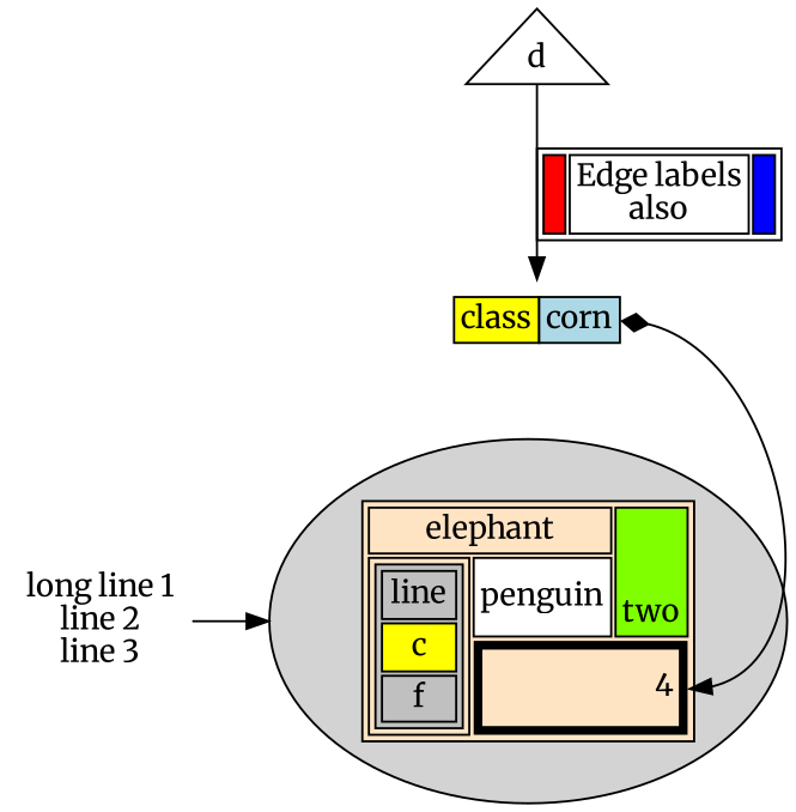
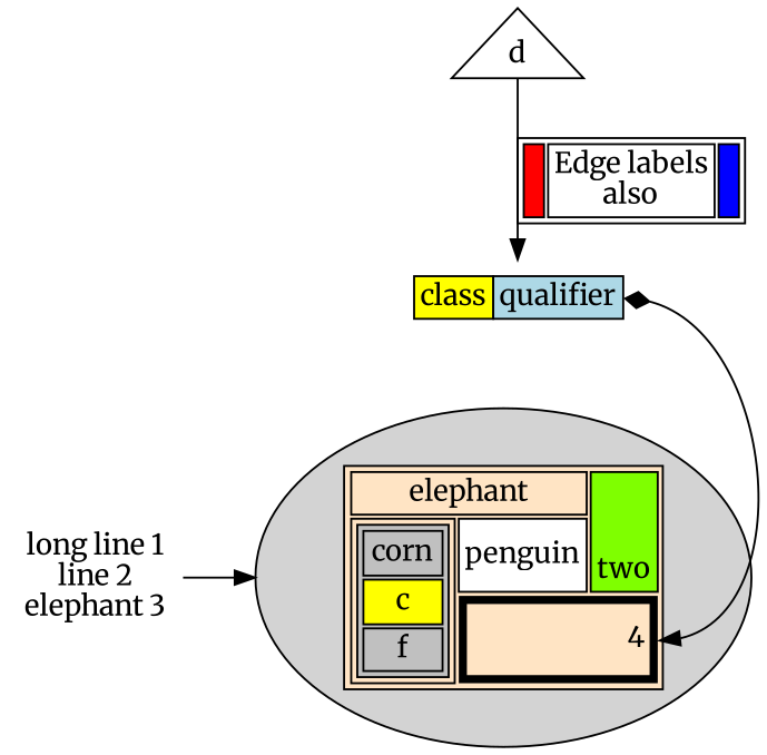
  digraph {
    fontname=Merriweather
    rankdir=TB
    node [fontname=Merriweather shape=plaintext]
    edge [fontname=Merriweather]
-   n1 [label=< <TABLE BGCOLOR="bisque">   <TR><TD COLSPAN="3">elephant</TD>        <TD ROWSPAN="2" BGCOLOR="chartreuse"            VALIGN="bottom" ALIGN="right">two</TD> </TR>   <TR><TD COLSPAN="2" ROWSPAN="2">         <TABLE BGCOLOR="grey">           <TR> <TD>line</TD> </TR>            <TR> <TD BGCOLOR="yellow">c</TD> </TR>            <TR> <TD>f</TD> </TR>          </TABLE> </TD>       <TD BGCOLOR="white">penguin</TD>    </TR>    <TR> <TD COLSPAN="2" BORDER="4" ALIGN="right" PORT="there">4</TD> </TR> </TABLE>> shape=ellipse style=filled]
-   n2 [label="long line 1\nline 2\nline 3"]
-   n3 [label=< <TABLE BORDER="0" CELLBORDER="1" CELLSPACING="0">   <TR><TD ROWSPAN="3" BGCOLOR="yellow">class</TD></TR>   <TR><TD PORT="here" BGCOLOR="lightblue">corn</TD></TR> </TABLE>>]
+   n1 [label=< <TABLE BGCOLOR="bisque">   <TR><TD COLSPAN="3">elephant</TD>        <TD ROWSPAN="2" BGCOLOR="chartreuse"            VALIGN="bottom" ALIGN="right">two</TD> </TR>   <TR><TD COLSPAN="2" ROWSPAN="2">         <TABLE BGCOLOR="grey">           <TR> <TD>corn</TD> </TR>            <TR> <TD BGCOLOR="yellow">c</TD> </TR>            <TR> <TD>f</TD> </TR>          </TABLE> </TD>       <TD BGCOLOR="white">penguin</TD>    </TR>    <TR> <TD COLSPAN="2" BORDER="4" ALIGN="right" PORT="there">4</TD> </TR> </TABLE>> shape=ellipse style=filled]
+   n2 [label="long line 1\nline 2\nelephant 3"]
+   n3 [label=< <TABLE BORDER="0" CELLBORDER="1" CELLSPACING="0">   <TR><TD ROWSPAN="3" BGCOLOR="yellow">class</TD></TR>   <TR><TD PORT="here" BGCOLOR="lightblue">qualifier</TD></TR> </TABLE>>]
    d [shape=triangle]
    subgraph sub_1 {
      rank=same
      n1
      n2
    }
    n2 -> n1
    n3 -> n1 [arrowtail=diamond dir=both headport=there tailport=here]
    d -> n3 [label=< <TABLE>   <TR><TD BGCOLOR="red" WIDTH="10"> </TD>       <TD>Edge labels<BR/>also</TD>       <TD BGCOLOR="blue" WIDTH="10"> </TD>   </TR> </TABLE>>]
  }
